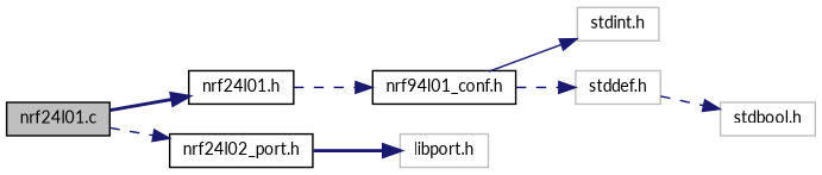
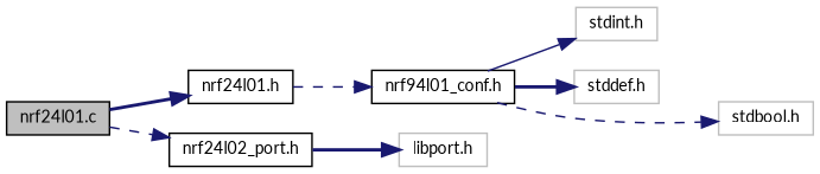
  digraph {
    fontname=Lato
    rankdir=LR
    node [color=black fillcolor=white fontname=Lato fontsize=10 shape=record style=filled]
    edge [color=midnightblue fontname=Lato fontsize=10 labelfontname=Helvetica labelfontsize=10 style=bold]
    n1 [fillcolor=grey75 fontcolor=black height=0.2 label="nrf24l01.c" width=0.4]
    n2 [height=0.2 label="nrf24l01.h" width=0.4]
    n3 [height=0.2 label="nrf24l02_port.h" width=0.4]
    n4 [height=0.2 label="nrf94l01_conf.h" width=0.4]
    n5 [color=grey75 height=0.2 label="libport.h" width=0.4]
    n6 [color=grey75 height=0.2 label="stdint.h" width=0.4]
    n7 [color=grey75 height=0.2 label="stddef.h" width=0.4]
    n8 [color=grey75 height=0.2 label="stdbool.h" width=0.4]
    n1 -> n2
    n1 -> n3 [style=dashed]
    n2 -> n4 [style=dashed]
    n3 -> n5
    n4 -> n6 [style=solid]
-   n4 -> n7 [style=dashed]
-   n7 -> n8 [style=dashed]
+   n4 -> n7
+   n4 -> n8 [style=dashed]
  }
